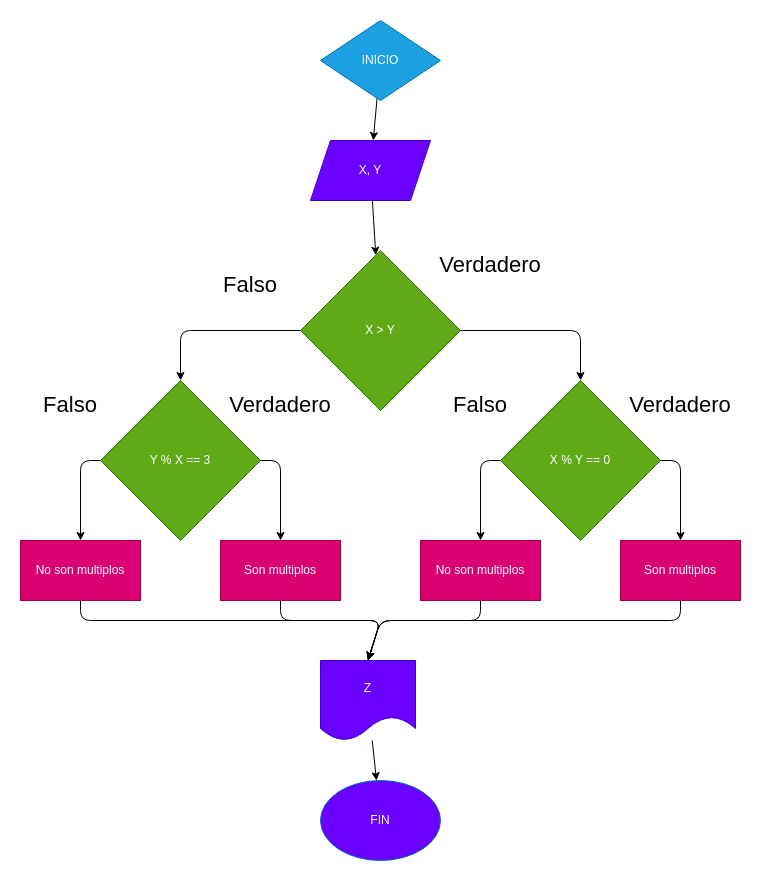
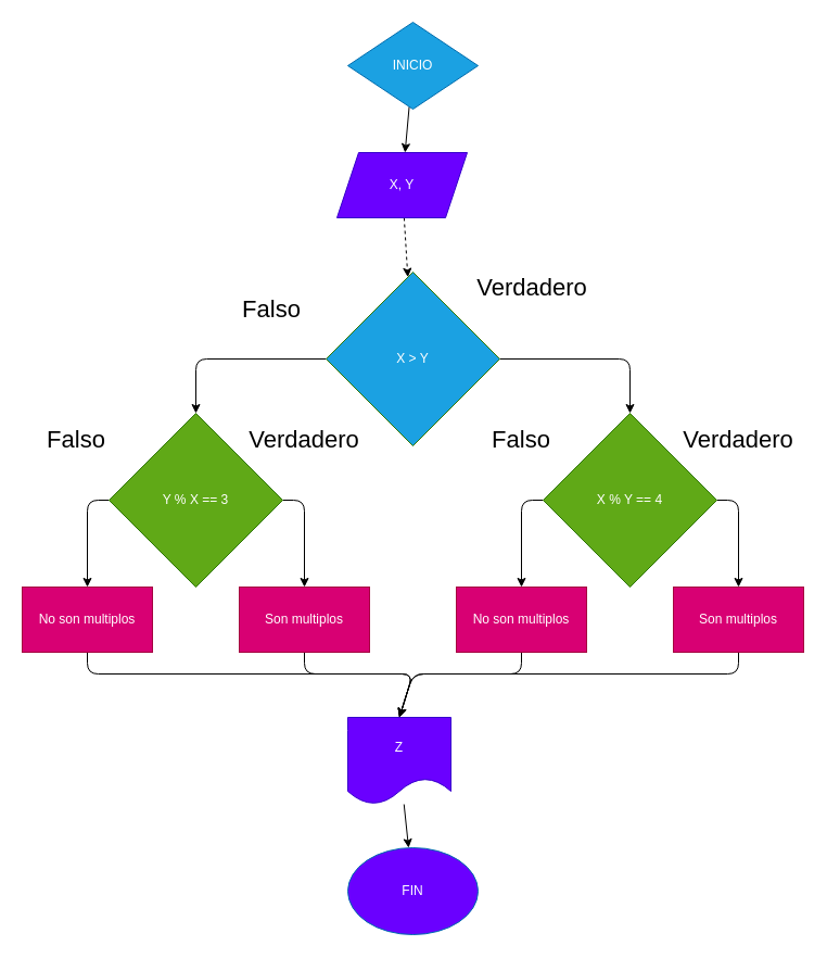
  <mxCell id="0" />
  <mxCell id="1" parent="0" />
  <mxCell id="2" value="" style="edgeStyle=none;html=1;strokeColor=#000000;" edge="1" parent="1" source="3" target="5"><mxGeometry relative="1" as="geometry" /></mxCell>
  <mxCell id="3" value="INICIO" style="rhombus;whiteSpace=wrap;html=1;fillColor=#1ba1e2;fontColor=#ffffff;strokeColor=#006EAF;" vertex="1" parent="1"><mxGeometry x="320" width="120" height="80" as="geometry" y="20" /></mxCell>
- <mxCell id="4" value="" style="edgeStyle=none;html=1;strokeColor=#000000;" edge="1" parent="1" source="5" target="8"><mxGeometry relative="1" as="geometry" /></mxCell>
+ <mxCell id="4" value="" style="edgeStyle=none;html=1;strokeColor=#000000;dashed=1;" edge="1" parent="1" source="5" target="8"><mxGeometry relative="1" as="geometry" /></mxCell>
  <mxCell id="5" value="X, Y" style="shape=parallelogram;perimeter=parallelogramPerimeter;whiteSpace=wrap;html=1;fixedSize=1;fillColor=#6a00ff;fontColor=#ffffff;strokeColor=#3700CC;" vertex="1" parent="1"><mxGeometry x="310" y="140" width="120" height="60" as="geometry" /></mxCell>
  <mxCell id="6" style="edgeStyle=none;html=1;entryX=0.5;entryY=0;entryDx=0;entryDy=0;strokeColor=#000000;" edge="1" parent="1" source="8" target="14"><mxGeometry relative="1" as="geometry"><Array as="points"><mxPoint x="180" y="330" /></Array></mxGeometry></mxCell>
  <mxCell id="7" style="edgeStyle=none;html=1;entryX=0.5;entryY=0;entryDx=0;entryDy=0;strokeColor=#000000;" edge="1" parent="1" source="8" target="17"><mxGeometry relative="1" as="geometry"><Array as="points"><mxPoint x="580" y="330" /></Array></mxGeometry></mxCell>
- <mxCell id="8" value="X &amp;gt; Y" style="rhombus;whiteSpace=wrap;html=1;fillColor=#60a917;fontColor=#ffffff;strokeColor=#2D7600;" vertex="1" parent="1"><mxGeometry x="300" y="250" width="160" height="160" as="geometry" /></mxCell>
+ <mxCell id="8" value="X &amp;gt; Y" style="rhombus;whiteSpace=wrap;html=1;fillColor=#1ba1e2;fontColor=#ffffff;strokeColor=#2D7600;" vertex="1" parent="1"><mxGeometry x="300" y="250" width="160" height="160" as="geometry" /></mxCell>
  <mxCell id="9" value="" style="edgeStyle=none;sketch=0;html=1;strokeColor=#000000;" edge="1" parent="1" source="10" target="11"><mxGeometry relative="1" as="geometry" /></mxCell>
  <mxCell id="10" value="Z" style="shape=document;whiteSpace=wrap;html=1;boundedLbl=1;fillColor=#6a00ff;fontColor=#ffffff;strokeColor=#3700CC;" vertex="1" parent="1"><mxGeometry x="320" y="660" width="95" height="80" as="geometry" /></mxCell>
  <mxCell id="11" value="FIN" style="ellipse;whiteSpace=wrap;html=1;fillColor=#6a00ff;fontColor=#ffffff;strokeColor=#006EAF;" vertex="1" parent="1"><mxGeometry x="320" y="780" width="120" height="80" as="geometry" /></mxCell>
  <mxCell id="12" style="edgeStyle=none;html=1;entryX=0.5;entryY=0;entryDx=0;entryDy=0;strokeColor=#000000;" edge="1" parent="1" source="14" target="23"><mxGeometry relative="1" as="geometry"><Array as="points"><mxPoint x="280" y="460" /></Array></mxGeometry></mxCell>
  <mxCell id="13" style="edgeStyle=none;html=1;entryX=0.5;entryY=0;entryDx=0;entryDy=0;strokeColor=#000000;sketch=0;" edge="1" parent="1" source="14" target="25"><mxGeometry relative="1" as="geometry"><Array as="points"><mxPoint x="80" y="460" /></Array></mxGeometry></mxCell>
  <mxCell id="14" value="Y % X == 3" style="rhombus;whiteSpace=wrap;html=1;fillColor=#60a917;fontColor=#ffffff;strokeColor=#2D7600;" vertex="1" parent="1"><mxGeometry x="100" y="380" width="160" height="160" as="geometry" /></mxCell>
  <mxCell id="15" style="edgeStyle=none;html=1;entryX=0.5;entryY=0;entryDx=0;entryDy=0;strokeColor=#000000;" edge="1" parent="1" source="17" target="21"><mxGeometry relative="1" as="geometry"><Array as="points"><mxPoint x="480" y="460" /></Array></mxGeometry></mxCell>
  <mxCell id="16" style="edgeStyle=none;html=1;entryX=0.5;entryY=0;entryDx=0;entryDy=0;strokeColor=#000000;" edge="1" parent="1" source="17" target="19"><mxGeometry relative="1" as="geometry"><Array as="points"><mxPoint x="680" y="460" /></Array></mxGeometry></mxCell>
- <mxCell id="17" value="X % Y == 0" style="rhombus;whiteSpace=wrap;html=1;fillColor=#60a917;fontColor=#ffffff;strokeColor=#2D7600;" vertex="1" parent="1"><mxGeometry x="500" y="380" width="160" height="160" as="geometry" /></mxCell>
+ <mxCell id="17" value="X % Y == 4" style="rhombus;whiteSpace=wrap;html=1;fillColor=#60a917;fontColor=#ffffff;strokeColor=#2D7600;" vertex="1" parent="1"><mxGeometry x="500" y="380" width="160" height="160" as="geometry" /></mxCell>
  <mxCell id="18" style="edgeStyle=none;sketch=0;html=1;entryX=0.5;entryY=0;entryDx=0;entryDy=0;strokeColor=#000000;" edge="1" parent="1" source="19" target="10"><mxGeometry relative="1" as="geometry"><Array as="points"><mxPoint x="680" y="620" /><mxPoint x="380" y="620" /></Array></mxGeometry></mxCell>
  <mxCell id="19" value="Son multiplos" style="rounded=0;whiteSpace=wrap;html=1;fillColor=#d80073;fontColor=#ffffff;strokeColor=#A50040;" vertex="1" parent="1"><mxGeometry x="620" y="540" width="120" height="60" as="geometry" /></mxCell>
  <mxCell id="20" style="edgeStyle=none;sketch=0;html=1;entryX=0.5;entryY=0;entryDx=0;entryDy=0;strokeColor=#000000;" edge="1" parent="1" source="21" target="10"><mxGeometry relative="1" as="geometry"><Array as="points"><mxPoint x="480" y="620" /><mxPoint x="380" y="620" /></Array></mxGeometry></mxCell>
  <mxCell id="21" value="No son multiplos" style="rounded=0;whiteSpace=wrap;html=1;fillColor=#d80073;fontColor=#ffffff;strokeColor=#A50040;" vertex="1" parent="1"><mxGeometry x="420" y="540" width="120" height="60" as="geometry" /></mxCell>
  <mxCell id="22" style="edgeStyle=none;sketch=0;html=1;entryX=0.5;entryY=0;entryDx=0;entryDy=0;strokeColor=#000000;" edge="1" parent="1" source="23" target="10"><mxGeometry relative="1" as="geometry"><Array as="points"><mxPoint x="280" y="620" /><mxPoint x="380" y="620" /></Array></mxGeometry></mxCell>
  <mxCell id="23" value="Son multiplos" style="rounded=0;whiteSpace=wrap;html=1;fillColor=#d80073;fontColor=#ffffff;strokeColor=#A50040;" vertex="1" parent="1"><mxGeometry x="220" y="540" width="120" height="60" as="geometry" /></mxCell>
  <mxCell id="24" style="edgeStyle=none;sketch=0;html=1;entryX=0.5;entryY=0;entryDx=0;entryDy=0;strokeColor=#000000;" edge="1" parent="1" source="25" target="10"><mxGeometry relative="1" as="geometry"><Array as="points"><mxPoint x="80" y="620" /><mxPoint x="380" y="620" /></Array></mxGeometry></mxCell>
  <mxCell id="25" value="No son multiplos" style="rounded=0;whiteSpace=wrap;html=1;fillColor=#d80073;fontColor=#ffffff;strokeColor=#A50040;" vertex="1" parent="1"><mxGeometry x="20" y="540" width="120" height="60" as="geometry" /></mxCell>
  <mxCell id="26" value="&lt;font color=&quot;#000000&quot; style=&quot;font-size: 22px&quot;&gt;Falso&lt;/font&gt;" style="text;html=1;strokeColor=none;fillColor=none;align=center;verticalAlign=middle;whiteSpace=wrap;rounded=0;" vertex="1" parent="1"><mxGeometry x="40" y="390" width="60" height="30" as="geometry" /></mxCell>
  <mxCell id="27" value="&lt;font color=&quot;#000000&quot; style=&quot;font-size: 22px&quot;&gt;Falso&lt;/font&gt;" style="text;html=1;strokeColor=none;fillColor=none;align=center;verticalAlign=middle;whiteSpace=wrap;rounded=0;" vertex="1" parent="1"><mxGeometry x="220" y="270" width="60" height="30" as="geometry" /></mxCell>
  <mxCell id="28" value="&lt;span style=&quot;color: rgb(0 , 0 , 0) ; font-size: 22px&quot;&gt;Falso&lt;/span&gt;" style="text;html=1;strokeColor=none;fillColor=none;align=center;verticalAlign=middle;whiteSpace=wrap;rounded=0;" vertex="1" parent="1"><mxGeometry x="450" y="390" width="60" height="30" as="geometry" /></mxCell>
  <mxCell id="29" value="&lt;span style=&quot;color: rgb(0 , 0 , 0) ; font-size: 22px&quot;&gt;Verdadero&lt;/span&gt;" style="text;html=1;strokeColor=none;fillColor=none;align=center;verticalAlign=middle;whiteSpace=wrap;rounded=0;" vertex="1" parent="1"><mxGeometry x="460" y="250" width="60" height="30" as="geometry" /></mxCell>
  <mxCell id="30" value="&lt;span style=&quot;color: rgb(0 , 0 , 0) ; font-size: 22px&quot;&gt;Verdadero&lt;/span&gt;" style="text;html=1;strokeColor=none;fillColor=none;align=center;verticalAlign=middle;whiteSpace=wrap;rounded=0;" vertex="1" parent="1"><mxGeometry x="650" y="390" width="60" height="30" as="geometry" /></mxCell>
  <mxCell id="31" value="&lt;span style=&quot;color: rgb(0 , 0 , 0) ; font-size: 22px&quot;&gt;Verdadero&lt;/span&gt;" style="text;html=1;strokeColor=none;fillColor=none;align=center;verticalAlign=middle;whiteSpace=wrap;rounded=0;" vertex="1" parent="1"><mxGeometry x="250" y="390" width="60" height="30" as="geometry" /></mxCell>
